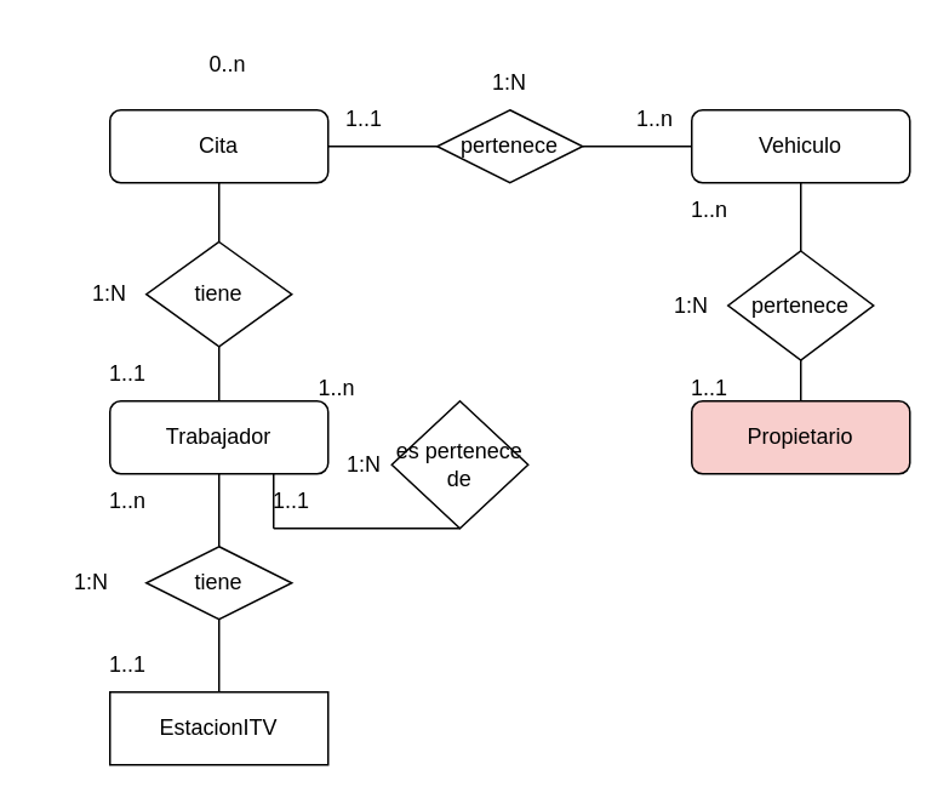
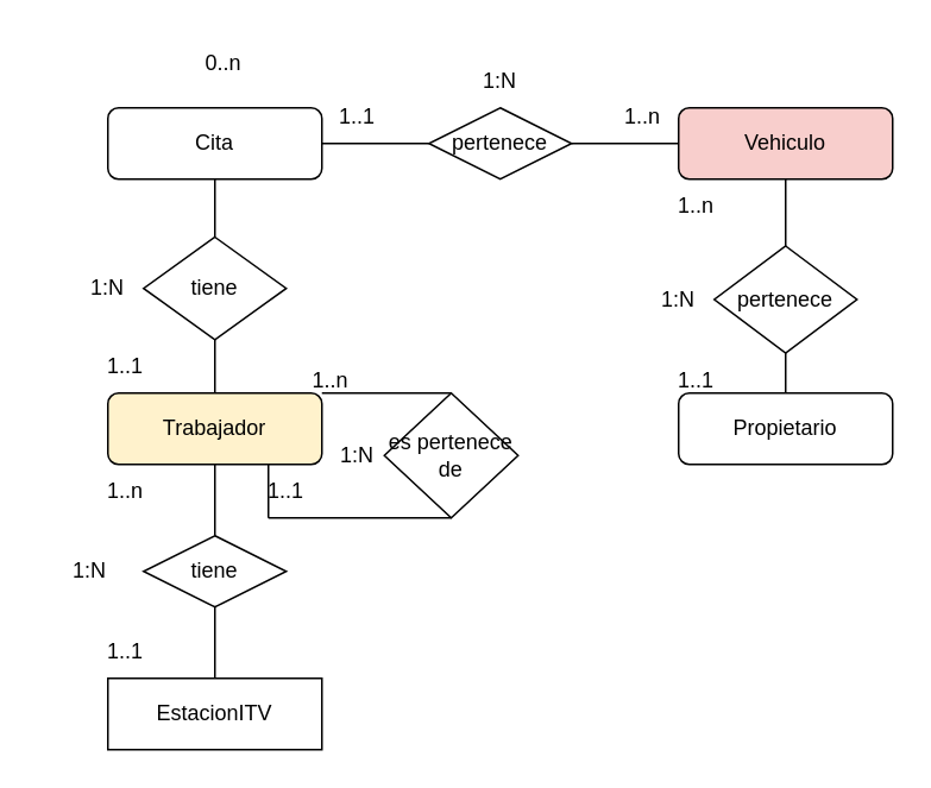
  <mxCell id="0" />
  <mxCell id="1" parent="0" />
  <mxCell id="2" value="EstacionITV" style="whiteSpace=wrap;html=1;rounded=0;" parent="1" vertex="1"><mxGeometry x="60" y="380" width="120" height="40" as="geometry" /></mxCell>
- <mxCell id="3" value="Trabajador" style="rounded=1;whiteSpace=wrap;html=1;" parent="1" vertex="1"><mxGeometry x="60" y="220" width="120" height="40" as="geometry" /></mxCell>
+ <mxCell id="3" value="Trabajador" style="rounded=1;whiteSpace=wrap;html=1;fillColor=#fff2cc;" parent="1" vertex="1"><mxGeometry x="60" y="220" width="120" height="40" as="geometry" /></mxCell>
  <mxCell id="4" value="Cita" style="rounded=1;whiteSpace=wrap;html=1;" parent="1" vertex="1"><mxGeometry x="60" y="60" width="120" height="40" as="geometry" /></mxCell>
- <mxCell id="5" value="Vehiculo" style="rounded=1;whiteSpace=wrap;html=1;" parent="1" vertex="1"><mxGeometry x="380" y="60" width="120" height="40" as="geometry" /></mxCell>
- <mxCell id="6" value="Propietario" style="rounded=1;whiteSpace=wrap;html=1;fillColor=#f8cecc;" parent="1" vertex="1"><mxGeometry x="380" y="220" width="120" height="40" as="geometry" /></mxCell>
+ <mxCell id="5" value="Vehiculo" style="rounded=1;whiteSpace=wrap;html=1;fillColor=#f8cecc;" parent="1" vertex="1"><mxGeometry x="380" y="60" width="120" height="40" as="geometry" /></mxCell>
+ <mxCell id="6" value="Propietario" style="rounded=1;whiteSpace=wrap;html=1;" parent="1" vertex="1"><mxGeometry x="380" y="220" width="120" height="40" as="geometry" /></mxCell>
  <mxCell id="7" value="pertenece" style="rhombus;whiteSpace=wrap;html=1;" parent="1" vertex="1"><mxGeometry x="240" y="60" width="80" height="40" as="geometry" /></mxCell>
  <mxCell id="8" value="tiene" style="rhombus;whiteSpace=wrap;html=1;" parent="1" vertex="1"><mxGeometry x="80" y="300" width="80" height="40" as="geometry" /></mxCell>
  <mxCell id="9" value="pertenece" style="rhombus;whiteSpace=wrap;html=1;" parent="1" vertex="1"><mxGeometry x="400" y="137.5" width="80" height="60" as="geometry" /></mxCell>
  <mxCell id="10" value="tiene" style="rhombus;whiteSpace=wrap;html=1;rotation=0;" parent="1" vertex="1"><mxGeometry x="80" y="132.5" width="80" height="57.5" as="geometry" /></mxCell>
  <mxCell id="11" value="" style="endArrow=none;html=1;rounded=0;entryX=0.5;entryY=0;entryDx=0;entryDy=0;exitX=0.5;exitY=1;exitDx=0;exitDy=0;" parent="1" source="8" target="2" edge="1"><mxGeometry width="50" height="50" relative="1" as="geometry"><mxPoint x="-140" y="180" as="sourcePoint" /><mxPoint x="-90" y="130" as="targetPoint" /></mxGeometry></mxCell>
  <mxCell id="12" value="" style="endArrow=none;html=1;rounded=0;entryX=0.5;entryY=0;entryDx=0;entryDy=0;exitX=0.5;exitY=1;exitDx=0;exitDy=0;" parent="1" source="3" target="8" edge="1"><mxGeometry width="50" height="50" relative="1" as="geometry"><mxPoint x="-140" y="180" as="sourcePoint" /><mxPoint x="-90" y="130" as="targetPoint" /></mxGeometry></mxCell>
  <mxCell id="13" value="" style="endArrow=none;html=1;rounded=0;exitX=0.5;exitY=0;exitDx=0;exitDy=0;entryX=0.5;entryY=1;entryDx=0;entryDy=0;" parent="1" source="10" target="4" edge="1"><mxGeometry width="50" height="50" relative="1" as="geometry"><mxPoint x="-140" y="180" as="sourcePoint" /><mxPoint x="-90" y="130" as="targetPoint" /></mxGeometry></mxCell>
  <mxCell id="14" value="" style="endArrow=none;html=1;rounded=0;entryX=0.5;entryY=0;entryDx=0;entryDy=0;exitX=0.5;exitY=1;exitDx=0;exitDy=0;" parent="1" source="10" target="3" edge="1"><mxGeometry width="50" height="50" relative="1" as="geometry"><mxPoint x="-140" y="180" as="sourcePoint" /><mxPoint x="-90" y="130" as="targetPoint" /></mxGeometry></mxCell>
  <mxCell id="15" value="" style="endArrow=none;html=1;rounded=0;entryX=1;entryY=0.5;entryDx=0;entryDy=0;exitX=0;exitY=0.5;exitDx=0;exitDy=0;" parent="1" source="5" target="7" edge="1"><mxGeometry width="50" height="50" relative="1" as="geometry"><mxPoint x="-140" y="180" as="sourcePoint" /><mxPoint x="-90" y="130" as="targetPoint" /></mxGeometry></mxCell>
  <mxCell id="16" value="" style="endArrow=none;html=1;rounded=0;entryX=0;entryY=0.5;entryDx=0;entryDy=0;exitX=1;exitY=0.5;exitDx=0;exitDy=0;" parent="1" source="4" target="7" edge="1"><mxGeometry width="50" height="50" relative="1" as="geometry"><mxPoint x="-140" y="180" as="sourcePoint" /><mxPoint x="-90" y="130" as="targetPoint" /></mxGeometry></mxCell>
  <mxCell id="17" value="" style="endArrow=none;html=1;rounded=0;entryX=0.5;entryY=0;entryDx=0;entryDy=0;exitX=0.5;exitY=1;exitDx=0;exitDy=0;" parent="1" source="9" target="6" edge="1"><mxGeometry width="50" height="50" relative="1" as="geometry"><mxPoint x="-140" y="180" as="sourcePoint" /><mxPoint x="-90" y="130" as="targetPoint" /></mxGeometry></mxCell>
  <mxCell id="18" value="" style="endArrow=none;html=1;rounded=0;entryX=0.5;entryY=0;entryDx=0;entryDy=0;exitX=0.5;exitY=1;exitDx=0;exitDy=0;" parent="1" source="5" target="9" edge="1"><mxGeometry width="50" height="50" relative="1" as="geometry"><mxPoint x="-140" y="180" as="sourcePoint" /><mxPoint x="-90" y="130" as="targetPoint" /></mxGeometry></mxCell>
  <mxCell id="19" value="1..1" style="text;html=1;strokeColor=none;fillColor=none;align=center;verticalAlign=middle;whiteSpace=wrap;rounded=0;" parent="1" vertex="1"><mxGeometry x="40" y="350" width="60" height="30" as="geometry" /></mxCell>
  <mxCell id="20" value="1..n" style="text;html=1;strokeColor=none;fillColor=none;align=center;verticalAlign=middle;whiteSpace=wrap;rounded=0;" parent="1" vertex="1"><mxGeometry x="40" y="260" width="60" height="30" as="geometry" /></mxCell>
  <mxCell id="21" value="1:N" style="text;html=1;strokeColor=none;fillColor=none;align=center;verticalAlign=middle;whiteSpace=wrap;rounded=0;" parent="1" vertex="1"><mxGeometry x="20" y="305" width="60" height="30" as="geometry" /></mxCell>
  <mxCell id="22" value="1..1" style="text;html=1;strokeColor=none;fillColor=none;align=center;verticalAlign=middle;whiteSpace=wrap;rounded=0;" parent="1" vertex="1"><mxGeometry x="40" y="190" width="60" height="30" as="geometry" /></mxCell>
  <mxCell id="23" value="0..n" style="text;html=1;strokeColor=none;fillColor=none;align=center;verticalAlign=middle;whiteSpace=wrap;rounded=0;" parent="1" vertex="1"><mxGeometry x="95" y="20" width="60" height="30" as="geometry" /></mxCell>
  <mxCell id="24" value="1:N" style="text;html=1;strokeColor=none;fillColor=none;align=center;verticalAlign=middle;whiteSpace=wrap;rounded=0;" parent="1" vertex="1"><mxGeometry x="30" y="146" width="60" height="30" as="geometry" /></mxCell>
  <mxCell id="25" value="1..1" style="text;html=1;strokeColor=none;fillColor=none;align=center;verticalAlign=middle;whiteSpace=wrap;rounded=0;" parent="1" vertex="1"><mxGeometry x="170" y="50" width="60" height="30" as="geometry" /></mxCell>
  <mxCell id="26" value="1..n" style="text;html=1;strokeColor=none;fillColor=none;align=center;verticalAlign=middle;whiteSpace=wrap;rounded=0;" parent="1" vertex="1"><mxGeometry x="330" y="50" width="60" height="30" as="geometry" /></mxCell>
  <mxCell id="27" value="1:N" style="text;html=1;strokeColor=none;fillColor=none;align=center;verticalAlign=middle;whiteSpace=wrap;rounded=0;" parent="1" vertex="1"><mxGeometry x="250" y="30" width="60" height="30" as="geometry" /></mxCell>
  <mxCell id="28" value="1..n" style="text;html=1;strokeColor=none;fillColor=none;align=center;verticalAlign=middle;whiteSpace=wrap;rounded=0;" parent="1" vertex="1"><mxGeometry x="360" y="100" width="60" height="30" as="geometry" /></mxCell>
  <mxCell id="29" value="1..1" style="text;html=1;strokeColor=none;fillColor=none;align=center;verticalAlign=middle;whiteSpace=wrap;rounded=0;" parent="1" vertex="1"><mxGeometry x="360" y="197.5" width="60" height="30" as="geometry" /></mxCell>
  <mxCell id="30" value="1:N" style="text;html=1;strokeColor=none;fillColor=none;align=center;verticalAlign=middle;whiteSpace=wrap;rounded=0;" parent="1" vertex="1"><mxGeometry x="350" y="153" width="60" height="30" as="geometry" /></mxCell>
  <mxCell id="31" value="es pertenece de" style="rhombus;whiteSpace=wrap;html=1;" vertex="1" parent="1"><mxGeometry x="215" y="220" width="75" height="70" as="geometry" /></mxCell>
  <mxCell id="32" value="" style="endArrow=none;html=1;rounded=0;exitX=0.75;exitY=1;exitDx=0;exitDy=0;" edge="1" parent="1" source="3"><mxGeometry width="50" height="50" relative="1" as="geometry"><mxPoint x="190" y="200" as="sourcePoint" /><mxPoint x="150" y="290" as="targetPoint" /></mxGeometry></mxCell>
  <mxCell id="33" value="" style="endArrow=none;html=1;rounded=0;entryX=0.5;entryY=1;entryDx=0;entryDy=0;" edge="1" parent="1" target="31"><mxGeometry width="50" height="50" relative="1" as="geometry"><mxPoint x="150" y="290" as="sourcePoint" /><mxPoint x="250" y="290" as="targetPoint" /></mxGeometry></mxCell>
+ <mxCell id="34" value="" style="endArrow=none;html=1;rounded=0;exitX=0.5;exitY=0;exitDx=0;exitDy=0;entryX=1;entryY=0;entryDx=0;entryDy=0;" edge="1" parent="1" source="31" target="3"><mxGeometry width="50" height="50" relative="1" as="geometry"><mxPoint x="190" y="200" as="sourcePoint" /><mxPoint x="240" y="150" as="targetPoint" /></mxGeometry></mxCell>
  <mxCell id="35" value="1..n" style="text;html=1;strokeColor=none;fillColor=none;align=center;verticalAlign=middle;whiteSpace=wrap;rounded=0;" vertex="1" parent="1"><mxGeometry x="155" y="197.5" width="60" height="30" as="geometry" /></mxCell>
  <mxCell id="36" value="1..1" style="text;html=1;strokeColor=none;fillColor=none;align=center;verticalAlign=middle;whiteSpace=wrap;rounded=0;" vertex="1" parent="1"><mxGeometry x="130" y="260" width="60" height="30" as="geometry" /></mxCell>
  <mxCell id="37" value="1:N" style="text;html=1;strokeColor=none;fillColor=none;align=center;verticalAlign=middle;whiteSpace=wrap;rounded=0;" vertex="1" parent="1"><mxGeometry x="170" y="240" width="60" height="30" as="geometry" /></mxCell>
